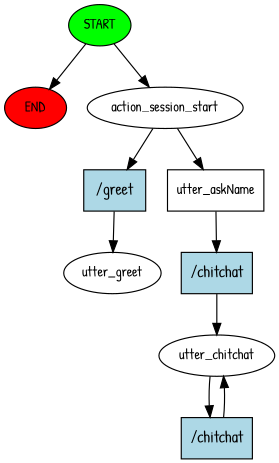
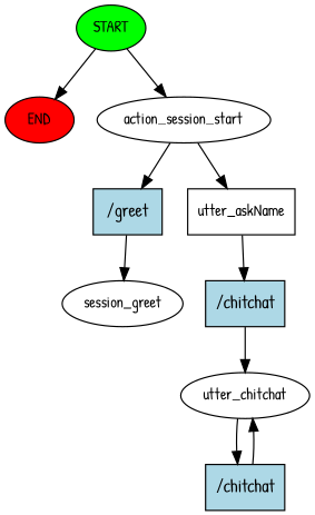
  digraph {
    fontname="Patrick Hand"
    node [fontname="Patrick Hand" fontsize=12 style=filled]
    edge [fontname="Patrick Hand"]
    n1 [fillcolor=green label=START]
    n2 [fillcolor=red label=END]
    n3 [label=action_session_start style=""]
    n4 [fillcolor=lightblue label="/greet" shape=rect fontsize=""]
    n5 [label=utter_askName shape=box style=""]
-   n6 [label=utter_greet style=""]
+   n6 [label=session_greet style=""]
    n7 [fillcolor=lightblue label="/chitchat" shape=rect fontsize=""]
    n8 [label=utter_chitchat style=""]
    n9 [fillcolor=lightblue label="/chitchat" shape=rect fontsize=""]
    n1 -> n2
    n1 -> n3
    n3 -> n4
    n3 -> n5
    n4 -> n6
    n5 -> n7
    n7 -> n8
    n8 -> n9
    n9 -> n8
  }
